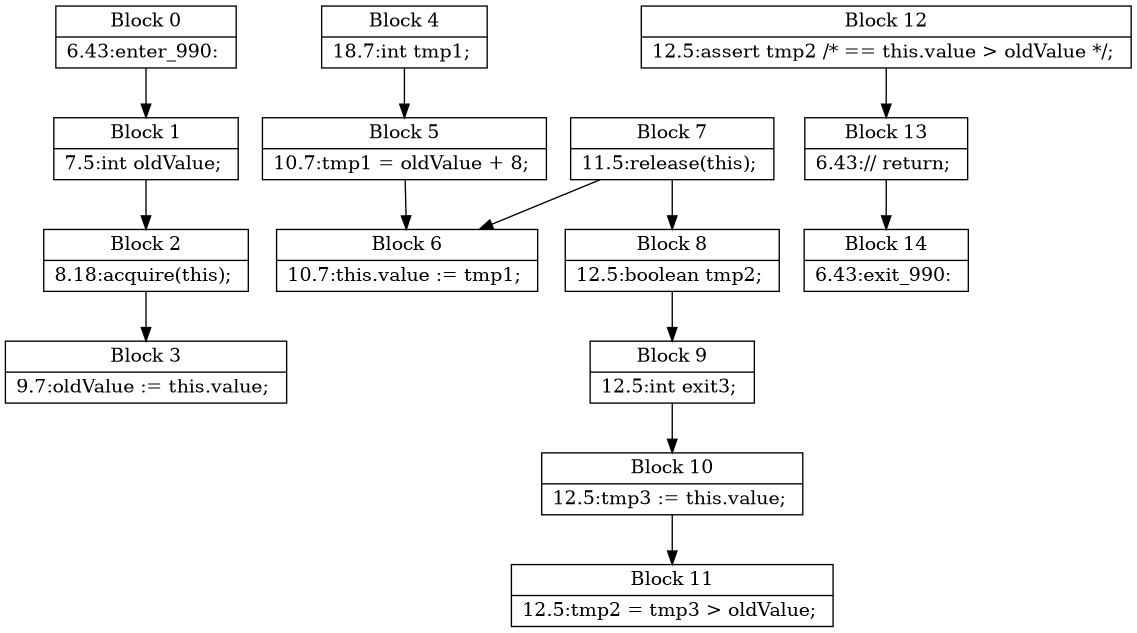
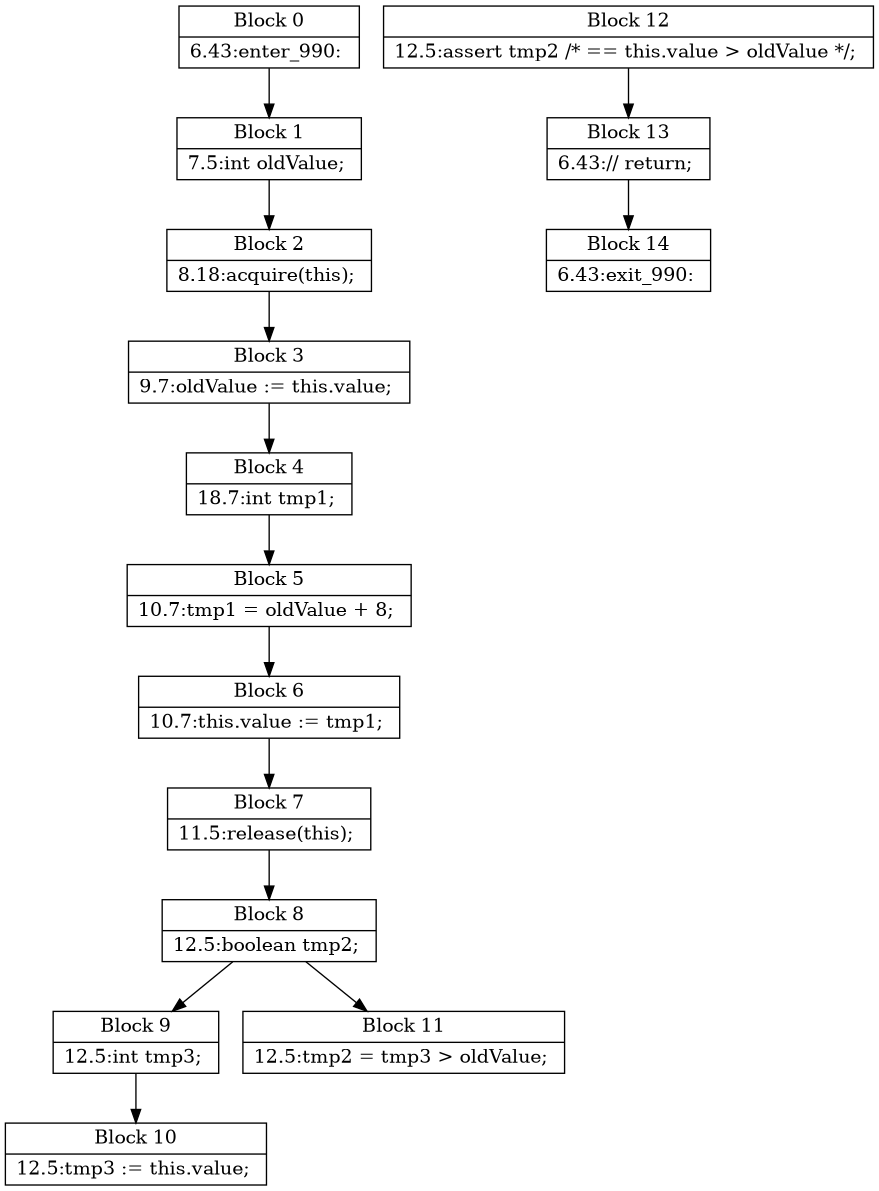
  digraph {
    node [shape=record]
    n1 [label="{Block 0|6.43:enter_990: \n}"]
    n2 [label="{Block 1|7.5:int oldValue; \n}"]
    n3 [label="{Block 2|8.18:acquire(this); \n}"]
    n4 [label="{Block 3|9.7:oldValue := this.value; \n}"]
    n5 [label="{Block 4|18.7:int tmp1; \n}"]
    n6 [label="{Block 5|10.7:tmp1 = oldValue + 8; \n}"]
    n7 [label="{Block 6|10.7:this.value := tmp1; \n}"]
    n8 [label="{Block 7|11.5:release(this); \n}"]
    n9 [label="{Block 8|12.5:boolean tmp2; \n}"]
-   n10 [label="{Block 9|12.5:int exit3; \n}"]
+   n10 [label="{Block 9|12.5:int tmp3; \n}"]
    n11 [label="{Block 10|12.5:tmp3 := this.value; \n}"]
    n12 [label="{Block 11|12.5:tmp2 = tmp3 \> oldValue; \n}"]
    n13 [label="{Block 12|12.5:assert tmp2 /* == this.value \> oldValue */; \n}"]
    n14 [label="{Block 13|6.43:// return; \n}"]
    n15 [label="{Block 14|6.43:exit_990: \n}"]
    n1 -> n2
    n2 -> n3
    n3 -> n4
+   n4 -> n5
    n5 -> n6
    n6 -> n7
-   n8 -> n7
+   n7 -> n8
    n8 -> n9
    n9 -> n10
    n10 -> n11
-   n11 -> n12
+   n9 -> n12
    n13 -> n14
    n14 -> n15
  }
